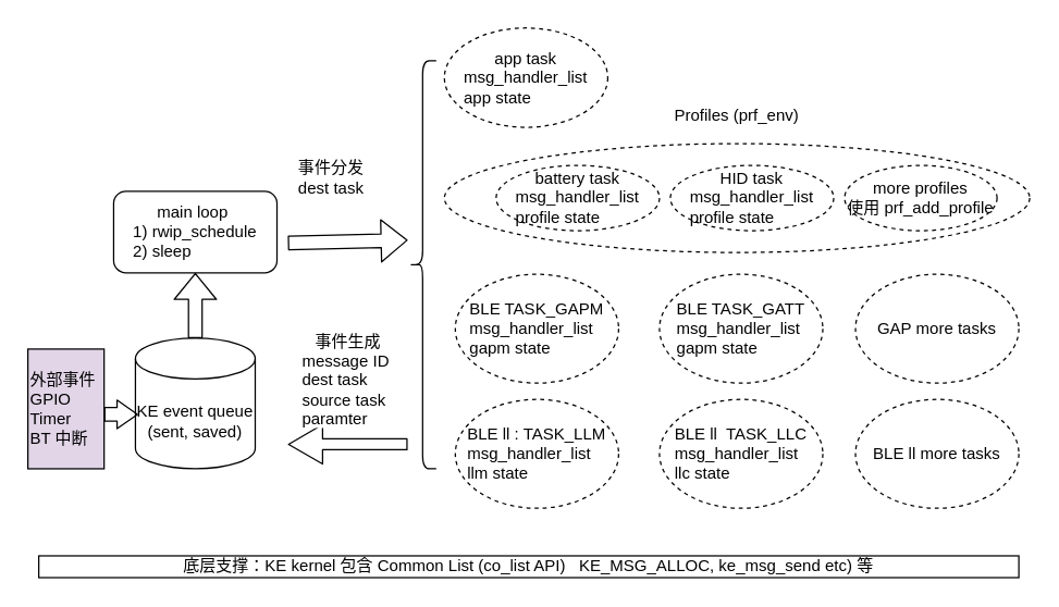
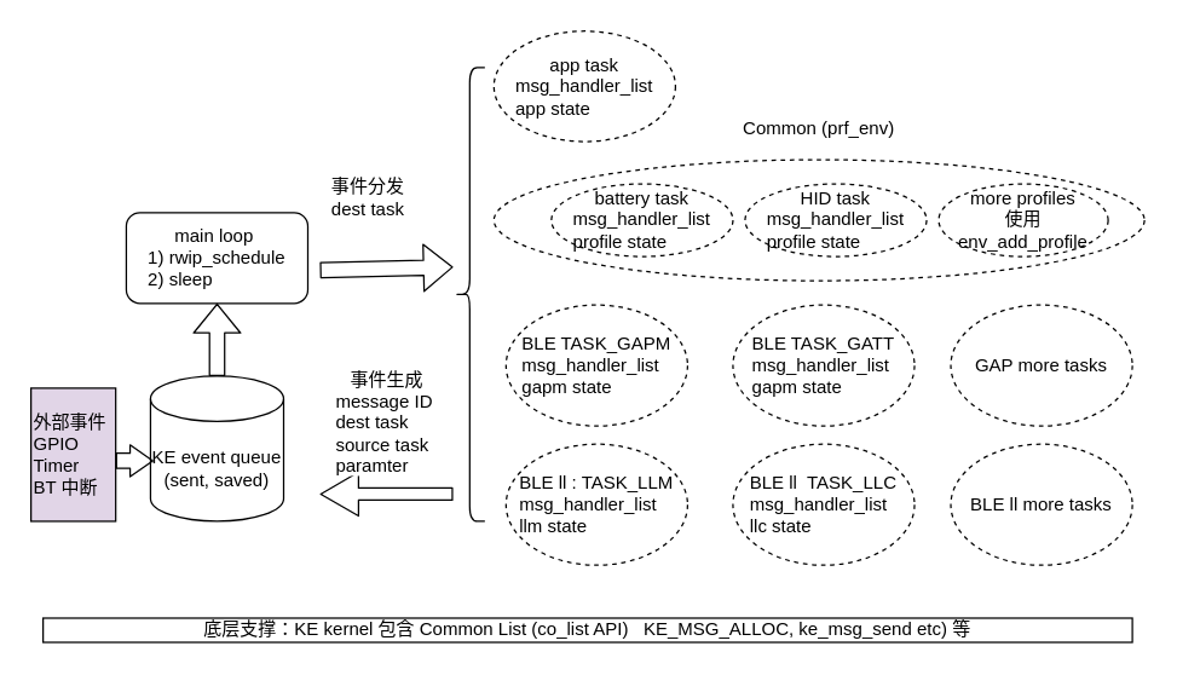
  <mxCell id="0" />
  <mxCell id="1" parent="0" />
  <mxCell id="2" value="KE event queue (sent, saved)" style="shape=cylinder3;whiteSpace=wrap;html=1;boundedLbl=1;backgroundOutline=1;size=15;" parent="1" vertex="1"><mxGeometry x="99" y="248" width="88" height="96" as="geometry" /></mxCell>
  <mxCell id="3" value="main loop&amp;nbsp;&lt;br&gt;&lt;div style=&quot;text-align: left&quot;&gt;&lt;span&gt;1) rwip_schedule&lt;/span&gt;&lt;/div&gt;&lt;div style=&quot;text-align: left&quot;&gt;&lt;span&gt;2) sleep&lt;/span&gt;&lt;/div&gt;" style="rounded=1;whiteSpace=wrap;html=1;" parent="1" vertex="1"><mxGeometry x="83" y="140" width="120" height="60" as="geometry" /></mxCell>
  <mxCell id="4" value="" style="shape=flexArrow;endArrow=classic;html=1;entryX=0.5;entryY=1;entryDx=0;entryDy=0;" parent="1" source="2" target="3" edge="1"><mxGeometry width="50" height="50" relative="1" as="geometry"><mxPoint x="115" y="250" as="sourcePoint" /><mxPoint x="131" y="208" as="targetPoint" /></mxGeometry></mxCell>
  <mxCell id="5" value="" style="shape=flexArrow;endArrow=classic;html=1;" parent="1" edge="1"><mxGeometry width="50" height="50" relative="1" as="geometry"><mxPoint x="211" y="178" as="sourcePoint" /><mxPoint x="299" y="176" as="targetPoint" /></mxGeometry></mxCell>
  <mxCell id="6" value="事件分发&lt;br&gt;dest task" style="rounded=0;whiteSpace=wrap;html=1;strokeColor=none;" parent="1" vertex="1"><mxGeometry x="211" y="116" width="64" height="28" as="geometry" /></mxCell>
  <mxCell id="7" value="BLE ll&amp;nbsp; TASK_LLC&lt;div style=&quot;text-align: left&quot;&gt;&lt;span&gt;msg_handler_list&lt;/span&gt;&lt;/div&gt;&lt;div style=&quot;text-align: left&quot;&gt;&lt;span&gt;llc state&lt;/span&gt;&lt;/div&gt;" style="ellipse;whiteSpace=wrap;html=1;dashed=1;" parent="1" vertex="1"><mxGeometry x="484" y="293" width="120" height="80" as="geometry" /></mxCell>
  <mxCell id="8" value="app task&lt;br&gt;&lt;div style=&quot;text-align: left&quot;&gt;&lt;span&gt;msg_handler_list&lt;/span&gt;&lt;/div&gt;&lt;div style=&quot;text-align: left&quot;&gt;&lt;span&gt;app state&lt;/span&gt;&lt;/div&gt;" style="ellipse;whiteSpace=wrap;html=1;dashed=1;" parent="1" vertex="1"><mxGeometry x="326" y="20" width="120" height="73" as="geometry" /></mxCell>
  <mxCell id="9" value="BLE TASK_GAPM&lt;br&gt;&lt;div style=&quot;text-align: left&quot;&gt;&lt;span&gt;msg_handler_list&lt;/span&gt;&lt;/div&gt;&lt;div style=&quot;text-align: left&quot;&gt;&lt;span&gt;gapm state&lt;/span&gt;&lt;/div&gt;" style="ellipse;whiteSpace=wrap;html=1;dashed=1;" parent="1" vertex="1"><mxGeometry x="334" y="201" width="120" height="80" as="geometry" /></mxCell>
  <mxCell id="10" value="BLE ll : TASK_LLM&lt;div style=&quot;text-align: left&quot;&gt;&lt;span&gt;msg_handler_list&lt;/span&gt;&lt;/div&gt;&lt;div style=&quot;text-align: left&quot;&gt;&lt;span&gt;llm state&lt;/span&gt;&lt;/div&gt;" style="ellipse;whiteSpace=wrap;html=1;dashed=1;" parent="1" vertex="1"><mxGeometry x="334" y="293" width="120" height="80" as="geometry" /></mxCell>
  <mxCell id="11" value="BLE TASK_GATT&lt;br&gt;&lt;div style=&quot;text-align: left&quot;&gt;&lt;span&gt;msg_handler_list&lt;/span&gt;&lt;/div&gt;&lt;div style=&quot;text-align: left&quot;&gt;&lt;span&gt;gapm state&lt;/span&gt;&lt;/div&gt;" style="ellipse;whiteSpace=wrap;html=1;dashed=1;" parent="1" vertex="1"><mxGeometry x="484" y="201" width="120" height="80" as="geometry" /></mxCell>
  <mxCell id="12" value="BLE ll more tasks" style="ellipse;whiteSpace=wrap;html=1;dashed=1;" parent="1" vertex="1"><mxGeometry x="628" y="293" width="120" height="80" as="geometry" /></mxCell>
  <mxCell id="13" value="GAP more tasks" style="ellipse;whiteSpace=wrap;html=1;dashed=1;" parent="1" vertex="1"><mxGeometry x="628" y="201" width="120" height="80" as="geometry" /></mxCell>
  <mxCell id="14" value="" style="ellipse;whiteSpace=wrap;html=1;dashed=1;" parent="1" vertex="1"><mxGeometry x="326" y="105" width="430" height="80" as="geometry" /></mxCell>
- <mxCell id="15" value="&lt;span&gt;Profiles (prf_env)&lt;/span&gt;" style="rounded=0;whiteSpace=wrap;html=1;dashed=1;strokeColor=none;" parent="1" vertex="1"><mxGeometry x="481" y="73" width="120" height="24" as="geometry" /></mxCell>
+ <mxCell id="15" value="&lt;span&gt;Common (prf_env)&lt;/span&gt;" style="rounded=0;whiteSpace=wrap;html=1;dashed=1;strokeColor=none;" parent="1" vertex="1"><mxGeometry x="481" y="73" width="120" height="24" as="geometry" /></mxCell>
  <mxCell id="16" value="battery task&lt;br&gt;&lt;div style=&quot;text-align: left&quot;&gt;&lt;span&gt;msg_handler_list&lt;/span&gt;&lt;/div&gt;&lt;span&gt;&lt;div style=&quot;text-align: left&quot;&gt;&lt;span&gt;profile state&lt;/span&gt;&lt;/div&gt;&lt;/span&gt;" style="ellipse;whiteSpace=wrap;html=1;dashed=1;strokeColor=#000000;" parent="1" vertex="1"><mxGeometry x="364" y="121" width="120" height="48" as="geometry" /></mxCell>
  <mxCell id="17" value="HID task&lt;br&gt;&lt;div style=&quot;text-align: left&quot;&gt;&lt;span&gt;msg_handler_list&lt;/span&gt;&lt;/div&gt;&lt;span&gt;&lt;div style=&quot;text-align: left&quot;&gt;&lt;span&gt;profile state&lt;/span&gt;&lt;/div&gt;&lt;/span&gt;" style="ellipse;whiteSpace=wrap;html=1;dashed=1;strokeColor=#000000;" parent="1" vertex="1"><mxGeometry x="492" y="121" width="120" height="48" as="geometry" /></mxCell>
- <mxCell id="18" value="more profiles&lt;br&gt;使用 prf_add_profile" style="ellipse;whiteSpace=wrap;html=1;dashed=1;strokeColor=#000000;" parent="1" vertex="1"><mxGeometry x="620" y="121" width="112" height="48" as="geometry" /></mxCell>
+ <mxCell id="18" value="more profiles&lt;br&gt;使用 env_add_profile" style="ellipse;whiteSpace=wrap;html=1;dashed=1;strokeColor=#000000;" parent="1" vertex="1"><mxGeometry x="620" y="121" width="112" height="48" as="geometry" /></mxCell>
  <mxCell id="19" value="" style="shape=flexArrow;endArrow=classic;html=1;width=8;endSize=8;" parent="1" edge="1"><mxGeometry width="50" height="50" relative="1" as="geometry"><mxPoint x="299" y="326" as="sourcePoint" /><mxPoint x="211" y="326" as="targetPoint" /></mxGeometry></mxCell>
  <mxCell id="20" value="事件生成&lt;br&gt;&lt;div style=&quot;text-align: left&quot;&gt;message ID&amp;nbsp;&lt;/div&gt;&lt;div style=&quot;text-align: left&quot;&gt;dest task&lt;/div&gt;&lt;div style=&quot;text-align: left&quot;&gt;source task&lt;/div&gt;&lt;div style=&quot;text-align: left&quot;&gt;paramter&lt;/div&gt;" style="rounded=0;whiteSpace=wrap;html=1;strokeColor=none;" parent="1" vertex="1"><mxGeometry x="219" y="244" width="73" height="70" as="geometry" /></mxCell>
  <mxCell id="21" value="底层支撑：KE kernel 包含 Common List (co_list API)&amp;nbsp; &amp;nbsp;KE_MSG_ALLOC,&amp;nbsp;ke_msg_send etc) 等" style="rounded=0;whiteSpace=wrap;html=1;strokeColor=#000000;" parent="1" vertex="1"><mxGeometry x="28" y="408" width="720" height="16" as="geometry" /></mxCell>
  <mxCell id="22" value="" style="shape=curlyBracket;whiteSpace=wrap;html=1;rounded=1;strokeColor=#000000;" parent="1" vertex="1"><mxGeometry x="300" y="44" width="20" height="300" as="geometry" /></mxCell>
  <mxCell id="23" value="外部事件 GPIO Timer &lt;br&gt;BT 中断" style="rounded=0;whiteSpace=wrap;html=1;strokeColor=#000000;align=left;fillColor=#e1d5e7;" parent="1" vertex="1"><mxGeometry x="20" y="256" width="56" height="88" as="geometry" /></mxCell>
  <mxCell id="24" value="" style="shape=flexArrow;endArrow=classic;html=1;entryX=0.023;entryY=0.583;entryDx=0;entryDy=0;entryPerimeter=0;endWidth=10;endSize=4.67;" parent="1" target="2" edge="1"><mxGeometry width="50" height="50" relative="1" as="geometry"><mxPoint x="76" y="304" as="sourcePoint" /><mxPoint x="126" y="254" as="targetPoint" /></mxGeometry></mxCell>
